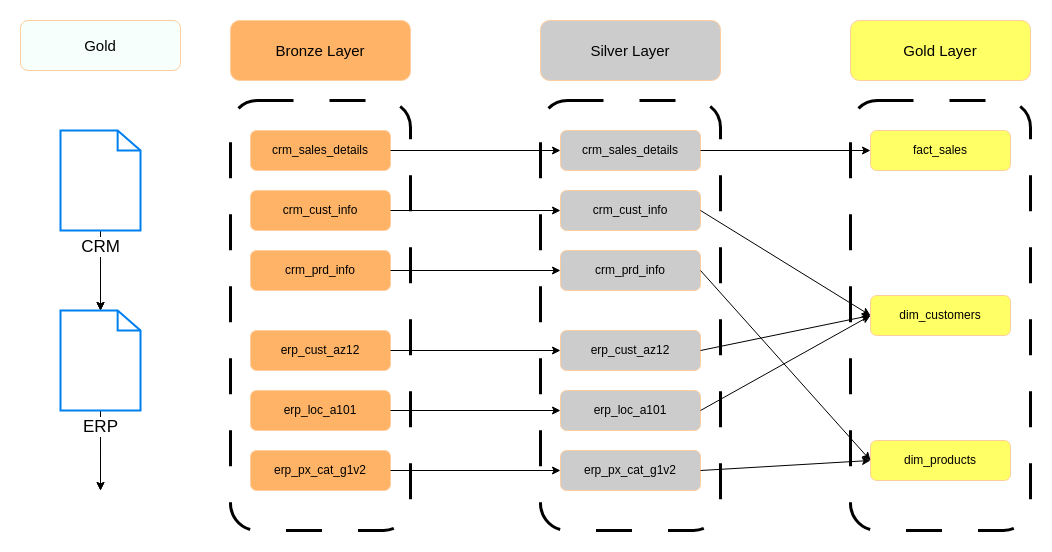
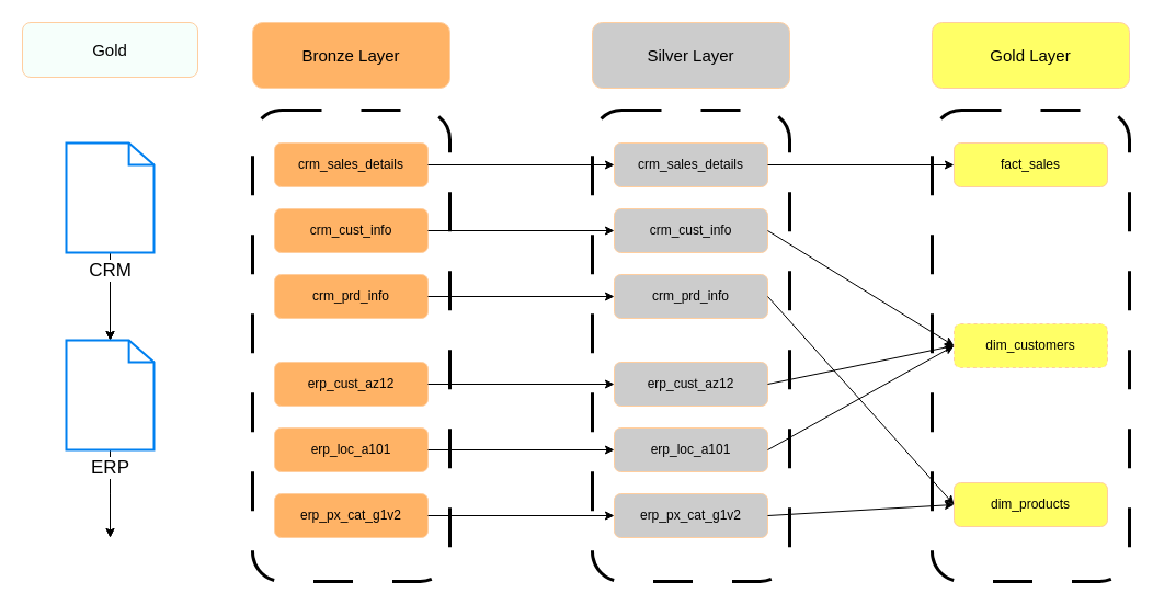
  <mxCell id="0" />
  <mxCell id="1" parent="0" />
  <mxCell id="2" value="&lt;font style=&quot;color: rgb(0, 0, 0); font-size: 15px;&quot;&gt;Bronze Layer&lt;/font&gt;" style="rounded=1;whiteSpace=wrap;html=1;strokeColor=#FFCE9F;fillColor=#FFB366;" vertex="1" parent="1"><mxGeometry x="230" y="20" width="180" height="60" as="geometry" /></mxCell>
  <mxCell id="3" value="&lt;span style=&quot;color: rgb(0, 0, 0); font-size: 15px;&quot;&gt;Silver Layer&lt;/span&gt;" style="rounded=1;whiteSpace=wrap;html=1;strokeColor=#FFCE9F;fillColor=#CCCCCC;" vertex="1" parent="1"><mxGeometry x="540" y="20" width="180" height="60" as="geometry" /></mxCell>
  <mxCell id="4" value="&lt;span style=&quot;color: rgb(0, 0, 0); font-size: 15px;&quot;&gt;Gold Layer&lt;/span&gt;" style="rounded=1;whiteSpace=wrap;html=1;strokeColor=#FFCE9F;fillColor=#FFFF66;" vertex="1" parent="1"><mxGeometry x="850" y="20" width="180" height="60" as="geometry" /></mxCell>
  <mxCell id="5" value="" style="rounded=1;whiteSpace=wrap;html=1;fillColor=#FFFFFF;strokeColor=light-dark(#000000,#F0A305);strokeWidth=3;gradientColor=none;dashed=1;dashPattern=12 12;perimeterSpacing=2;" vertex="1" parent="1"><mxGeometry x="230" y="100" width="180" height="430" as="geometry" /></mxCell>
  <mxCell id="6" value="" style="rounded=1;whiteSpace=wrap;html=1;fillColor=#FFFFFF;strokeColor=light-dark(#000000,#B3B3B3);strokeWidth=3;gradientColor=none;dashed=1;dashPattern=12 12;perimeterSpacing=2;" vertex="1" parent="1"><mxGeometry x="540" y="100" width="180" height="430" as="geometry" /></mxCell>
  <mxCell id="7" value="" style="rounded=1;whiteSpace=wrap;html=1;fillColor=#FFFFFF;strokeColor=light-dark(#000000,#F0E80E);strokeWidth=3;gradientColor=none;dashed=1;dashPattern=12 12;perimeterSpacing=2;" vertex="1" parent="1"><mxGeometry x="850" y="100" width="180" height="430" as="geometry" /></mxCell>
  <mxCell id="8" value="&lt;font style=&quot;color: rgb(0, 0, 0);&quot;&gt;crm_sales_details&lt;/font&gt;" style="rounded=1;whiteSpace=wrap;html=1;strokeColor=#FFCE9F;fillColor=#FFB366;" vertex="1" parent="1"><mxGeometry x="250" y="130" width="140" height="40" as="geometry" /></mxCell>
  <mxCell id="9" value="&lt;span style=&quot;color: rgb(0, 0, 0);&quot;&gt;crm_cust_info&lt;/span&gt;" style="rounded=1;whiteSpace=wrap;html=1;strokeColor=#FFCE9F;fillColor=#FFB366;" vertex="1" parent="1"><mxGeometry x="250" y="190" width="140" height="40" as="geometry" /></mxCell>
  <mxCell id="10" value="&lt;span style=&quot;color: rgb(0, 0, 0);&quot;&gt;crm_prd_info&lt;/span&gt;" style="rounded=1;whiteSpace=wrap;html=1;strokeColor=#FFCE9F;fillColor=#FFB366;" vertex="1" parent="1"><mxGeometry x="250" y="250" width="140" height="40" as="geometry" /></mxCell>
  <mxCell id="11" value="&lt;span style=&quot;color: rgb(0, 0, 0);&quot;&gt;erp_cust_az12&lt;/span&gt;" style="rounded=1;whiteSpace=wrap;html=1;strokeColor=#FFCE9F;fillColor=#FFB366;" vertex="1" parent="1"><mxGeometry x="250" y="330" width="140" height="40" as="geometry" /></mxCell>
  <mxCell id="12" value="&lt;span style=&quot;color: rgb(0, 0, 0);&quot;&gt;erp_loc_a101&lt;/span&gt;" style="rounded=1;whiteSpace=wrap;html=1;strokeColor=#FFCE9F;fillColor=#FFB366;" vertex="1" parent="1"><mxGeometry x="250" y="390" width="140" height="40" as="geometry" /></mxCell>
  <mxCell id="13" value="&lt;span style=&quot;color: rgb(0, 0, 0);&quot;&gt;erp_px_cat_g1v2&lt;/span&gt;" style="rounded=1;whiteSpace=wrap;html=1;strokeColor=#FFCE9F;fillColor=#FFB366;" vertex="1" parent="1"><mxGeometry x="250" y="450" width="140" height="40" as="geometry" /></mxCell>
  <mxCell id="14" value="&lt;span style=&quot;color: rgb(0, 0, 0);&quot;&gt;crm_sales_details&lt;/span&gt;" style="rounded=1;whiteSpace=wrap;html=1;strokeColor=#FFCE9F;fillColor=#CCCCCC;" vertex="1" parent="1"><mxGeometry x="560" y="130" width="140" height="40" as="geometry" /></mxCell>
  <mxCell id="15" value="&lt;span style=&quot;color: rgb(0, 0, 0);&quot;&gt;crm_cust_info&lt;/span&gt;" style="rounded=1;whiteSpace=wrap;html=1;strokeColor=#FFCE9F;fillColor=#CCCCCC;" vertex="1" parent="1"><mxGeometry x="560" y="190" width="140" height="40" as="geometry" /></mxCell>
  <mxCell id="16" value="&lt;span style=&quot;color: rgb(0, 0, 0);&quot;&gt;crm_prd_info&lt;/span&gt;" style="rounded=1;whiteSpace=wrap;html=1;strokeColor=#FFCE9F;fillColor=#CCCCCC;" vertex="1" parent="1"><mxGeometry x="560" y="250" width="140" height="40" as="geometry" /></mxCell>
  <mxCell id="17" value="&lt;span style=&quot;color: rgb(0, 0, 0);&quot;&gt;erp_cust_az12&lt;/span&gt;" style="rounded=1;whiteSpace=wrap;html=1;strokeColor=#FFCE9F;fillColor=#CCCCCC;" vertex="1" parent="1"><mxGeometry x="560" y="330" width="140" height="40" as="geometry" /></mxCell>
  <mxCell id="18" value="&lt;span style=&quot;color: rgb(0, 0, 0);&quot;&gt;erp_loc_a101&lt;/span&gt;" style="rounded=1;whiteSpace=wrap;html=1;strokeColor=#FFCE9F;fillColor=#CCCCCC;" vertex="1" parent="1"><mxGeometry x="560" y="390" width="140" height="40" as="geometry" /></mxCell>
  <mxCell id="19" value="&lt;span style=&quot;color: rgb(0, 0, 0);&quot;&gt;erp_px_cat_g1v2&lt;/span&gt;" style="rounded=1;whiteSpace=wrap;html=1;strokeColor=#FFCE9F;fillColor=#CCCCCC;" vertex="1" parent="1"><mxGeometry x="560" y="450" width="140" height="40" as="geometry" /></mxCell>
  <mxCell id="20" value="&lt;font style=&quot;color: rgb(0, 0, 0);&quot;&gt;fact_sales&lt;/font&gt;" style="rounded=1;whiteSpace=wrap;html=1;strokeColor=#FFCE9F;fillColor=#FFFF66;" vertex="1" parent="1"><mxGeometry x="870" y="130" width="140" height="40" as="geometry" /></mxCell>
- <mxCell id="21" value="&lt;font style=&quot;color: rgb(0, 0, 0);&quot;&gt;dim_customers&lt;/font&gt;" style="rounded=1;whiteSpace=wrap;html=1;strokeColor=#FFCE9F;fillColor=#FFFF66;" vertex="1" parent="1"><mxGeometry x="870" y="295" width="140" height="40" as="geometry" /></mxCell>
+ <mxCell id="21" value="&lt;font style=&quot;color: rgb(0, 0, 0);&quot;&gt;dim_customers&lt;/font&gt;" style="rounded=1;whiteSpace=wrap;html=1;strokeColor=#FFCE9F;fillColor=#FFFF66;dashed=1;" vertex="1" parent="1"><mxGeometry x="870" y="295" width="140" height="40" as="geometry" /></mxCell>
  <mxCell id="22" value="&lt;font style=&quot;color: rgb(0, 0, 0);&quot;&gt;dim_products&lt;/font&gt;" style="rounded=1;whiteSpace=wrap;html=1;strokeColor=#FFCE9F;fillColor=#FFFF66;" vertex="1" parent="1"><mxGeometry x="870" y="440" width="140" height="40" as="geometry" /></mxCell>
  <mxCell id="23" value="" style="endArrow=classic;html=1;rounded=0;exitX=1;exitY=0.5;exitDx=0;exitDy=0;strokeColor=#000000;" edge="1" parent="1" source="8" target="14"><mxGeometry width="50" height="50" relative="1" as="geometry"><mxPoint x="520" y="300" as="sourcePoint" /><mxPoint x="490" y="200" as="targetPoint" /></mxGeometry></mxCell>
  <mxCell id="24" value="" style="endArrow=classic;html=1;rounded=0;exitX=1;exitY=0.5;exitDx=0;exitDy=0;strokeColor=#000000;entryX=0;entryY=0.5;entryDx=0;entryDy=0;" edge="1" parent="1" source="9" target="15"><mxGeometry width="50" height="50" relative="1" as="geometry"><mxPoint x="460" y="210" as="sourcePoint" /><mxPoint x="630" y="210" as="targetPoint" /></mxGeometry></mxCell>
  <mxCell id="25" value="" style="endArrow=classic;html=1;rounded=0;exitX=1;exitY=0.5;exitDx=0;exitDy=0;strokeColor=#000000;entryX=0;entryY=0.5;entryDx=0;entryDy=0;" edge="1" parent="1" source="10" target="16"><mxGeometry width="50" height="50" relative="1" as="geometry"><mxPoint x="460" y="250" as="sourcePoint" /><mxPoint x="630" y="250" as="targetPoint" /></mxGeometry></mxCell>
  <mxCell id="26" value="" style="endArrow=classic;html=1;rounded=0;exitX=1;exitY=0.5;exitDx=0;exitDy=0;strokeColor=#000000;entryX=0;entryY=0.5;entryDx=0;entryDy=0;" edge="1" parent="1" source="11" target="17"><mxGeometry width="50" height="50" relative="1" as="geometry"><mxPoint x="460" y="330" as="sourcePoint" /><mxPoint x="630" y="330" as="targetPoint" /></mxGeometry></mxCell>
  <mxCell id="27" value="" style="endArrow=classic;html=1;rounded=0;exitX=1;exitY=0.5;exitDx=0;exitDy=0;strokeColor=#000000;entryX=0;entryY=0.5;entryDx=0;entryDy=0;" edge="1" parent="1" source="12" target="18"><mxGeometry width="50" height="50" relative="1" as="geometry"><mxPoint x="460" y="390" as="sourcePoint" /><mxPoint x="630" y="390" as="targetPoint" /></mxGeometry></mxCell>
  <mxCell id="28" value="" style="endArrow=classic;html=1;rounded=0;exitX=1;exitY=0.5;exitDx=0;exitDy=0;strokeColor=#000000;entryX=0;entryY=0.5;entryDx=0;entryDy=0;" edge="1" parent="1" source="13" target="19"><mxGeometry width="50" height="50" relative="1" as="geometry"><mxPoint x="450" y="460" as="sourcePoint" /><mxPoint x="620" y="460" as="targetPoint" /></mxGeometry></mxCell>
  <mxCell id="29" value="" style="endArrow=classic;html=1;rounded=0;exitX=1;exitY=0.5;exitDx=0;exitDy=0;strokeColor=#000000;entryX=0;entryY=0.5;entryDx=0;entryDy=0;" edge="1" parent="1" source="14" target="20"><mxGeometry width="50" height="50" relative="1" as="geometry"><mxPoint x="760" y="150" as="sourcePoint" /><mxPoint x="930" y="150" as="targetPoint" /></mxGeometry></mxCell>
  <mxCell id="30" value="" style="endArrow=classic;html=1;rounded=0;exitX=1;exitY=0.5;exitDx=0;exitDy=0;strokeColor=#000000;entryX=0;entryY=0.5;entryDx=0;entryDy=0;" edge="1" parent="1" source="15" target="21"><mxGeometry width="50" height="50" relative="1" as="geometry"><mxPoint x="770" y="230" as="sourcePoint" /><mxPoint x="940" y="230" as="targetPoint" /></mxGeometry></mxCell>
  <mxCell id="31" value="" style="endArrow=classic;html=1;rounded=0;exitX=1;exitY=0.5;exitDx=0;exitDy=0;strokeColor=#000000;entryX=0;entryY=0.5;entryDx=0;entryDy=0;" edge="1" parent="1" source="16" target="22"><mxGeometry width="50" height="50" relative="1" as="geometry"><mxPoint x="720" y="290" as="sourcePoint" /><mxPoint x="890" y="290" as="targetPoint" /></mxGeometry></mxCell>
  <mxCell id="32" value="" style="endArrow=classic;html=1;rounded=0;exitX=1;exitY=0.5;exitDx=0;exitDy=0;strokeColor=#000000;entryX=0;entryY=0.5;entryDx=0;entryDy=0;" edge="1" parent="1" source="17" target="21"><mxGeometry width="50" height="50" relative="1" as="geometry"><mxPoint x="730" y="350" as="sourcePoint" /><mxPoint x="900" y="350" as="targetPoint" /></mxGeometry></mxCell>
  <mxCell id="33" value="" style="endArrow=classic;html=1;rounded=0;exitX=1;exitY=0.5;exitDx=0;exitDy=0;strokeColor=#000000;entryX=0;entryY=0.5;entryDx=0;entryDy=0;" edge="1" parent="1" source="18" target="21"><mxGeometry width="50" height="50" relative="1" as="geometry"><mxPoint x="750" y="430" as="sourcePoint" /><mxPoint x="920" y="430" as="targetPoint" /></mxGeometry></mxCell>
  <mxCell id="34" value="" style="endArrow=classic;html=1;rounded=0;exitX=1;exitY=0.5;exitDx=0;exitDy=0;strokeColor=#000000;entryX=0;entryY=0.5;entryDx=0;entryDy=0;" edge="1" parent="1" source="19" target="22"><mxGeometry width="50" height="50" relative="1" as="geometry"><mxPoint x="760" y="430" as="sourcePoint" /><mxPoint x="930" y="430" as="targetPoint" /></mxGeometry></mxCell>
  <mxCell id="35" value="&lt;font style=&quot;color: rgb(0, 0, 0); font-size: 15px;&quot;&gt;Gold&lt;/font&gt;" style="rounded=1;whiteSpace=wrap;html=1;strokeColor=#FFCE9F;fillColor=#F6FFFB;" vertex="1" parent="1"><mxGeometry x="20" y="20" width="160" height="50" as="geometry" /></mxCell>
  <mxCell id="36" value="" style="edgeStyle=orthogonalEdgeStyle;rounded=0;orthogonalLoop=1;jettySize=auto;html=1;" edge="1" parent="1" source="39" target="43"><mxGeometry relative="1" as="geometry" /></mxCell>
  <mxCell id="37" value="" style="edgeStyle=orthogonalEdgeStyle;rounded=0;orthogonalLoop=1;jettySize=auto;html=1;" edge="1" parent="1" source="39" target="43"><mxGeometry relative="1" as="geometry" /></mxCell>
  <mxCell id="38" value="" style="edgeStyle=orthogonalEdgeStyle;rounded=0;orthogonalLoop=1;jettySize=auto;html=1;" edge="1" parent="1" source="39" target="43"><mxGeometry relative="1" as="geometry" /></mxCell>
  <mxCell id="39" value="&lt;font style=&quot;color: rgb(0, 0, 0); font-size: 17px;&quot;&gt;CRM&lt;/font&gt;" style="html=1;verticalLabelPosition=bottom;align=center;labelBackgroundColor=#ffffff;verticalAlign=top;strokeWidth=2;strokeColor=#0080F0;shadow=0;dashed=0;shape=mxgraph.ios7.icons.document;fillColor=#FFFFFF;" vertex="1" parent="1"><mxGeometry x="60" y="130" width="80" height="100" as="geometry" /></mxCell>
  <mxCell id="40" value="" style="edgeStyle=orthogonalEdgeStyle;rounded=0;orthogonalLoop=1;jettySize=auto;html=1;" edge="1" parent="1" source="43"><mxGeometry relative="1" as="geometry"><mxPoint x="100" y="490" as="targetPoint" /></mxGeometry></mxCell>
  <mxCell id="41" value="Text" style="edgeLabel;html=1;align=center;verticalAlign=middle;resizable=0;points=[];" vertex="1" connectable="0" parent="40"><mxGeometry x="-0.625" y="-3" relative="1" as="geometry"><mxPoint as="offset" /></mxGeometry></mxCell>
  <mxCell id="42" value="" style="edgeStyle=orthogonalEdgeStyle;rounded=0;orthogonalLoop=1;jettySize=auto;html=1;" edge="1" parent="1" source="43"><mxGeometry relative="1" as="geometry"><mxPoint x="100" y="490" as="targetPoint" /></mxGeometry></mxCell>
  <mxCell id="43" value="&lt;font style=&quot;font-size: 17px; color: rgb(0, 0, 0);&quot;&gt;ERP&lt;/font&gt;" style="html=1;verticalLabelPosition=bottom;align=center;labelBackgroundColor=#ffffff;verticalAlign=top;strokeWidth=2;strokeColor=#0080F0;shadow=0;dashed=0;shape=mxgraph.ios7.icons.document;fillColor=#FFFFFF;" vertex="1" parent="1"><mxGeometry x="60" y="310" width="80" height="100" as="geometry" /></mxCell>
